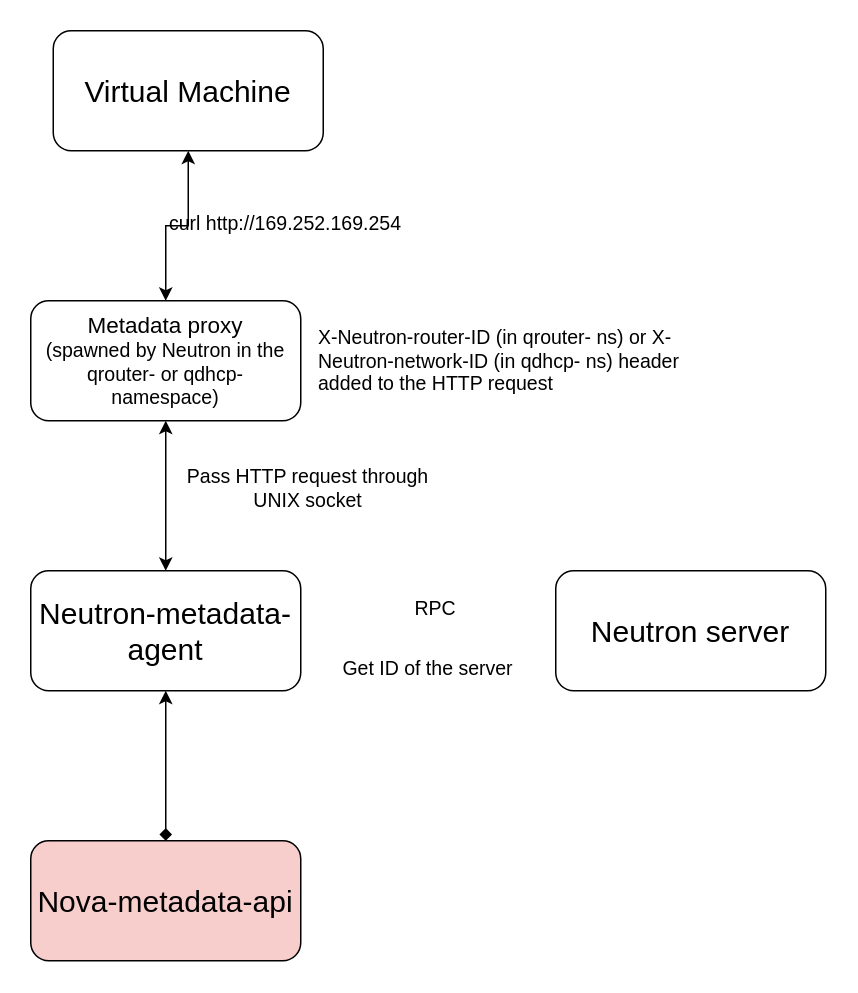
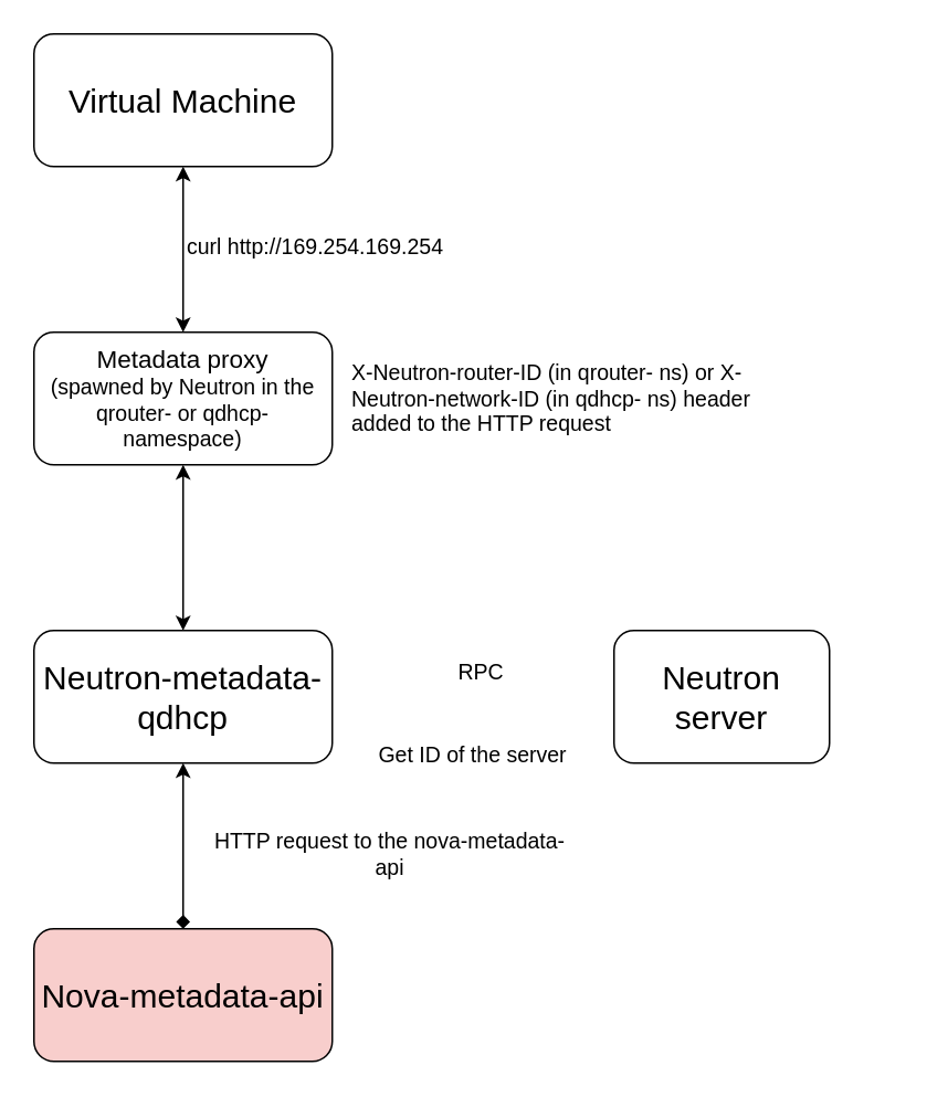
  <mxCell id="0" />
  <mxCell id="1" parent="0" />
  <mxCell id="2" style="edgeStyle=orthogonalEdgeStyle;rounded=0;orthogonalLoop=1;jettySize=auto;html=1;entryX=0.5;entryY=0;entryDx=0;entryDy=0;fontSize=20;startArrow=classic;startFill=1;" edge="1" parent="1" source="3" target="5"><mxGeometry relative="1" as="geometry" /></mxCell>
- <mxCell id="3" value="&lt;font style=&quot;font-size: 20px&quot;&gt;Virtual Machine&lt;/font&gt;" style="rounded=1;whiteSpace=wrap;html=1;" vertex="1" parent="1"><mxGeometry x="35" y="20" width="180" height="80" as="geometry" /></mxCell>
+ <mxCell id="3" value="&lt;font style=&quot;font-size: 20px&quot;&gt;Virtual Machine&lt;/font&gt;" style="rounded=1;whiteSpace=wrap;html=1;" vertex="1" parent="1"><mxGeometry x="20" y="20" width="180" height="80" as="geometry" /></mxCell>
  <mxCell id="4" style="edgeStyle=orthogonalEdgeStyle;rounded=0;orthogonalLoop=1;jettySize=auto;html=1;entryX=0.5;entryY=0;entryDx=0;entryDy=0;fontSize=13;startArrow=classic;startFill=1;" edge="1" parent="1" source="5" target="7"><mxGeometry relative="1" as="geometry" /></mxCell>
  <mxCell id="5" value="&lt;div style=&quot;font-size: 15px&quot;&gt;&lt;font style=&quot;font-size: 15px&quot;&gt;Metadata proxy&lt;/font&gt;&lt;/div&gt;&lt;div style=&quot;font-size: 13px&quot;&gt;&lt;font style=&quot;font-size: 13px&quot;&gt;(spawned by Neutron in the qrouter- or qdhcp- namespace)&lt;br&gt;&lt;/font&gt;&lt;/div&gt;" style="rounded=1;whiteSpace=wrap;html=1;" vertex="1" parent="1"><mxGeometry x="20" y="200" width="180" height="80" as="geometry" /></mxCell>
  <mxCell id="6" style="edgeStyle=orthogonalEdgeStyle;rounded=0;orthogonalLoop=1;jettySize=auto;html=1;fontSize=13;startArrow=classic;startFill=1;endArrow=diamond;" edge="1" parent="1" source="7" target="9"><mxGeometry relative="1" as="geometry" /></mxCell>
- <mxCell id="7" value="&lt;font style=&quot;font-size: 20px&quot;&gt;Neutron-metadata-agent&lt;br&gt;&lt;/font&gt;" style="rounded=1;whiteSpace=wrap;html=1;" vertex="1" parent="1"><mxGeometry x="20" y="380" width="180" height="80" as="geometry" /></mxCell>
- <mxCell id="8" value="&lt;font style=&quot;font-size: 20px&quot;&gt;Neutron server&lt;/font&gt;&lt;font style=&quot;font-size: 20px&quot;&gt;&lt;br&gt;&lt;/font&gt;" style="rounded=1;whiteSpace=wrap;html=1;" vertex="1" parent="1"><mxGeometry x="370" y="380" width="180" height="80" as="geometry" /></mxCell>
+ <mxCell id="7" value="&lt;font style=&quot;font-size: 20px&quot;&gt;Neutron-metadata-qdhcp&lt;br&gt;&lt;/font&gt;" style="rounded=1;whiteSpace=wrap;html=1;" vertex="1" parent="1"><mxGeometry x="20" y="380" width="180" height="80" as="geometry" /></mxCell>
+ <mxCell id="8" value="&lt;font style=&quot;font-size: 20px&quot;&gt;Neutron server&lt;/font&gt;&lt;font style=&quot;font-size: 20px&quot;&gt;&lt;br&gt;&lt;/font&gt;" style="rounded=1;whiteSpace=wrap;html=1;" vertex="1" parent="1"><mxGeometry x="370" y="380" width="130" height="80" as="geometry" /></mxCell>
  <mxCell id="9" value="&lt;font style=&quot;font-size: 20px&quot;&gt;Nova-metadata-api&lt;font style=&quot;font-size: 20px&quot;&gt;&lt;br&gt;&lt;/font&gt;&lt;/font&gt;" style="rounded=1;whiteSpace=wrap;html=1;fillColor=#f8cecc;" vertex="1" parent="1"><mxGeometry x="20" y="560" width="180" height="80" as="geometry" /></mxCell>
- <mxCell id="10" value="&lt;font style=&quot;font-size: 13px&quot;&gt;curl http://169.252.169.254&lt;/font&gt;" style="text;html=1;strokeColor=none;fillColor=none;align=center;verticalAlign=middle;whiteSpace=wrap;rounded=0;fontSize=20;" vertex="1" parent="1"><mxGeometry x="110" y="130" width="160" height="30" as="geometry" /></mxCell>
+ <mxCell id="10" value="&lt;font style=&quot;font-size: 13px&quot;&gt;curl http://169.254.169.254&lt;/font&gt;" style="text;html=1;strokeColor=none;fillColor=none;align=center;verticalAlign=middle;whiteSpace=wrap;rounded=0;fontSize=20;" vertex="1" parent="1"><mxGeometry x="110" y="130" width="160" height="30" as="geometry" /></mxCell>
  <mxCell id="11" value="&lt;div style=&quot;font-size: 13px&quot;&gt;&lt;font style=&quot;font-size: 13px&quot;&gt;X-Neutron-router-ID (in qrouter- ns) or X-Neutron-network-ID (in qdhcp- ns) header added to the HTTP request&lt;/font&gt;&lt;/div&gt;" style="text;html=1;strokeColor=none;fillColor=none;align=left;verticalAlign=middle;whiteSpace=wrap;rounded=0;fontSize=20;" vertex="1" parent="1"><mxGeometry x="210" y="202.5" width="270" height="75" as="geometry" /></mxCell>
- <mxCell id="12" value="Pass HTTP request through UNIX socket" style="text;html=1;strokeColor=none;fillColor=none;align=center;verticalAlign=middle;whiteSpace=wrap;rounded=0;fontSize=13;" vertex="1" parent="1"><mxGeometry x="110" y="310" width="190" height="30" as="geometry" /></mxCell>
  <mxCell id="13" value="RPC" style="text;html=1;strokeColor=none;fillColor=none;align=center;verticalAlign=middle;whiteSpace=wrap;rounded=0;fontSize=13;" vertex="1" parent="1"><mxGeometry x="260" y="390" width="60" height="30" as="geometry" /></mxCell>
- <mxCell id="14" value="Get ID of the server" style="text;html=1;strokeColor=none;fillColor=none;align=center;verticalAlign=middle;whiteSpace=wrap;rounded=0;fontSize=13;" vertex="1" parent="1"><mxGeometry x="220" y="430" width="130" height="30" as="geometry" /></mxCell>
+ <mxCell id="14" value="Get ID of the server" style="text;html=1;strokeColor=none;fillColor=none;align=center;verticalAlign=middle;whiteSpace=wrap;rounded=0;fontSize=13;" vertex="1" parent="1"><mxGeometry x="220" y="440" width="130" height="30" as="geometry" /></mxCell>
+ <mxCell id="15" value="HTTP request to the nova-metadata-api" style="text;html=1;strokeColor=none;fillColor=none;align=center;verticalAlign=middle;whiteSpace=wrap;rounded=0;fontSize=13;" vertex="1" parent="1"><mxGeometry x="120" y="500" width="230" height="30" as="geometry" /></mxCell>
